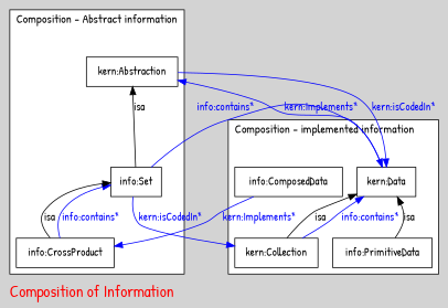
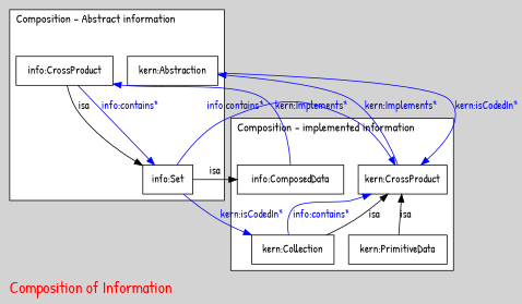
  digraph {
    bgcolor=lightgrey
    fontcolor=red
    fontname="Patrick Hand"
    fontsize=20
    label="Composition of Information"
    labeljust=left
    node [color="0.0,0.0,0.0" fontcolor="0.0,0.0,0.0" fontname="Patrick Hand" shape=box]
    edge [color="0.6666667,1.0,1.0" fontcolor="0.6666667,1.0,1.0" fontname="Patrick Hand" style=filled]
    n1 [height=0.5 label="kern:Abstraction" width=1.5556]
    n2 [height=0.5 label="info:CrossProduct" width=1.6736]
    n3 [height=0.5 label="info:Set" width=0.86111]
-   n4 [height=0.5 label="kern:Data" width=1]
+   n4 [height=0.5 label="kern:CrossProduct" width=1]
    n5 [height=0.5 label="kern:Collection" width=1.4236]
    n6 [height=0.5 label="info:ComposedData" width=1.8333]
-   n7 [height=0.5 label="info:PrimitiveData" width=1.6944]
+   n7 [height=0.5 label="kern:PrimitiveData" width=1.6944]
    subgraph cluster_1 {
      bgcolor=white
      fontcolor=black
      fontsize=15
      label="Composition - Abstract information"
      n1
      n2
      n3
    }
    subgraph cluster_2 {
      bgcolor=white
      fontcolor=black
      fontsize=15
      label="Composition - implemented information"
      n4
      n5
      n6
      n7
    }
-   n1 -> n3 [color="0.0,0.0,0.0" dir=back fontcolor="0.0,0.0,0.0" label=isa style=""]
+   n6 -> n3 [color="0.0,0.0,0.0" dir=back fontcolor="0.0,0.0,0.0" label=isa style=""]
    n1 -> n4 [label="kern:isCodedIn*" style=solid]
    n2 -> n3 [label="info:contains*"]
    n3 -> n2 [color="0.0,0.0,0.0" dir=back fontcolor="0.0,0.0,0.0" label=isa style=""]
    n3 -> n4 [label="info:contains*"]
    n3 -> n5 [label="kern:isCodedIn*"]
    n4 -> n1 [label="kern:Implements*"]
    n4 -> n5 [color="0.0,0.0,0.0" dir=back fontcolor="0.0,0.0,0.0" label=isa style=""]
    n4 -> n7 [color="0.0,0.0,0.0" dir=back fontcolor="0.0,0.0,0.0" label=isa style=""]
    n5 -> n4 [label="info:contains*"]
    n6 -> n2 [label="kern:Implements*"]
  }
